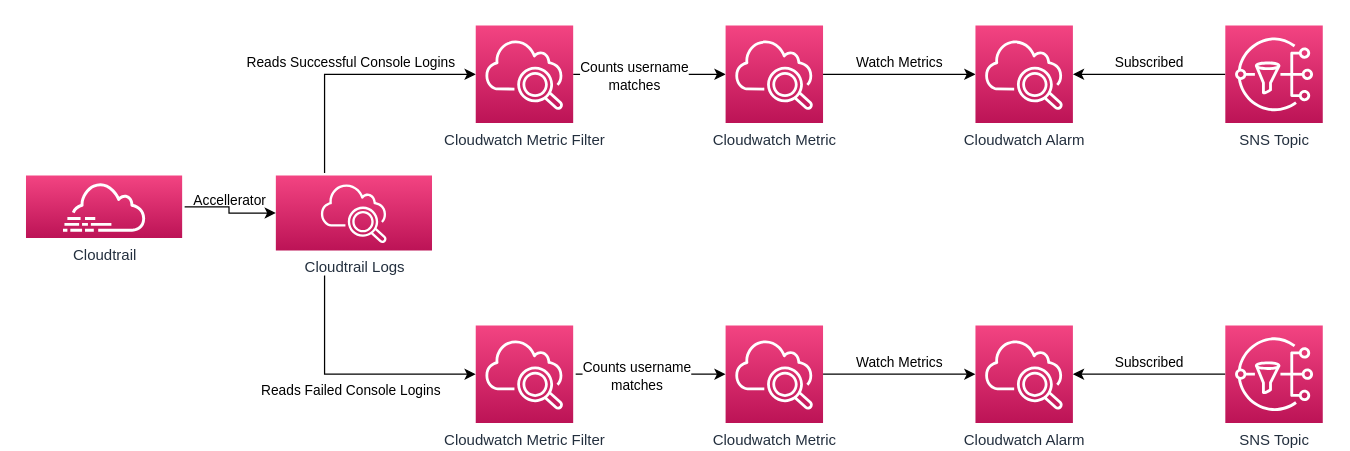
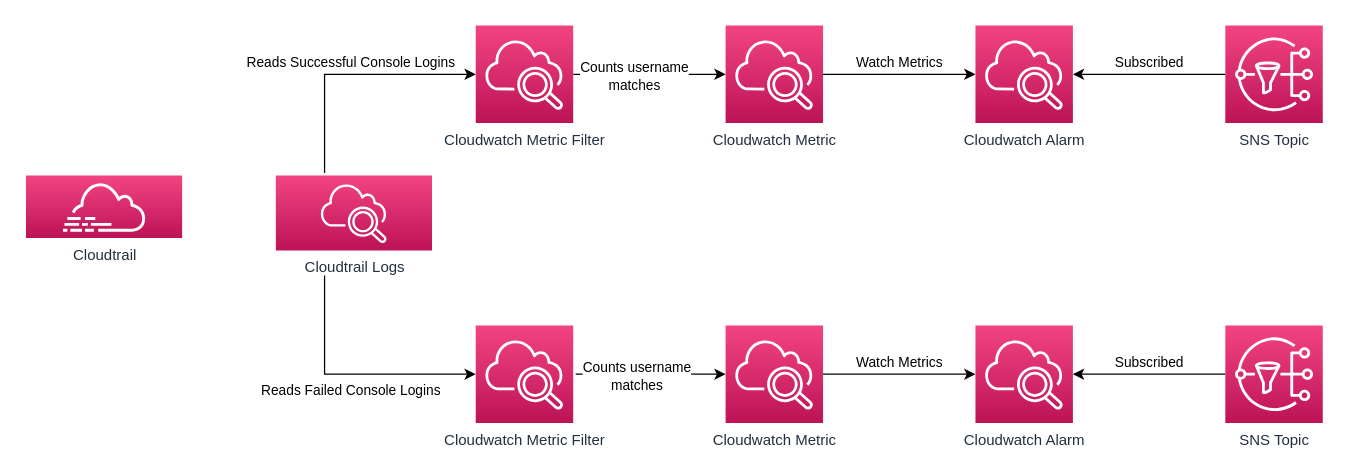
  <mxCell id="0" />
  <mxCell id="1" parent="0" />
  <mxCell id="2" style="edgeStyle=orthogonalEdgeStyle;rounded=0;orthogonalLoop=1;jettySize=auto;html=1;entryX=0;entryY=0.5;entryDx=0;entryDy=0;entryPerimeter=0;labelBackgroundColor=none;fontColor=#000000;sourcePerimeterSpacing=0;targetPerimeterSpacing=0;strokeColor=#000000;verticalAlign=bottom;" parent="1" source="4" target="6" edge="1"><mxGeometry relative="1" as="geometry" /></mxCell>
  <mxCell id="3" value="Counts username &lt;br&gt;matches" style="edgeLabel;html=1;align=center;verticalAlign=middle;resizable=0;points=[];fontColor=#000000;labelBackgroundColor=#ffffff;labelPosition=center;verticalLabelPosition=middle;" parent="2" vertex="1" connectable="0"><mxGeometry x="-0.207" y="-1" relative="1" as="geometry"><mxPoint as="offset" /></mxGeometry></mxCell>
  <mxCell id="4" value="Cloudwatch Metric Filter" style="points=[[0,0,0],[0.25,0,0],[0.5,0,0],[0.75,0,0],[1,0,0],[0,1,0],[0.25,1,0],[0.5,1,0],[0.75,1,0],[1,1,0],[0,0.25,0],[0,0.5,0],[0,0.75,0],[1,0.25,0],[1,0.5,0],[1,0.75,0]];points=[[0,0,0],[0.25,0,0],[0.5,0,0],[0.75,0,0],[1,0,0],[0,1,0],[0.25,1,0],[0.5,1,0],[0.75,1,0],[1,1,0],[0,0.25,0],[0,0.5,0],[0,0.75,0],[1,0.25,0],[1,0.5,0],[1,0.75,0]];outlineConnect=0;fontColor=#232F3E;gradientColor=#F34482;gradientDirection=north;fillColor=#BC1356;strokeColor=#ffffff;dashed=0;verticalLabelPosition=bottom;verticalAlign=top;align=center;html=1;fontSize=12;fontStyle=0;aspect=fixed;shape=mxgraph.aws4.resourceIcon;resIcon=mxgraph.aws4.cloudwatch_2;" parent="1" vertex="1"><mxGeometry x="380" y="20" width="78" height="78" as="geometry" /></mxCell>
  <mxCell id="5" value="Watch Metrics" style="edgeStyle=orthogonalEdgeStyle;rounded=0;orthogonalLoop=1;jettySize=auto;html=1;labelBackgroundColor=#ffffff;fontColor=#000000;sourcePerimeterSpacing=0;targetPerimeterSpacing=0;strokeColor=#000000;verticalAlign=bottom;" parent="1" source="6" target="12" edge="1"><mxGeometry relative="1" as="geometry" /></mxCell>
  <mxCell id="6" value="Cloudwatch Metric" style="points=[[0,0,0],[0.25,0,0],[0.5,0,0],[0.75,0,0],[1,0,0],[0,1,0],[0.25,1,0],[0.5,1,0],[0.75,1,0],[1,1,0],[0,0.25,0],[0,0.5,0],[0,0.75,0],[1,0.25,0],[1,0.5,0],[1,0.75,0]];points=[[0,0,0],[0.25,0,0],[0.5,0,0],[0.75,0,0],[1,0,0],[0,1,0],[0.25,1,0],[0.5,1,0],[0.75,1,0],[1,1,0],[0,0.25,0],[0,0.5,0],[0,0.75,0],[1,0.25,0],[1,0.5,0],[1,0.75,0]];outlineConnect=0;fontColor=#232F3E;gradientColor=#F34482;gradientDirection=north;fillColor=#BC1356;strokeColor=#ffffff;dashed=0;verticalLabelPosition=bottom;verticalAlign=top;align=center;html=1;fontSize=12;fontStyle=0;aspect=fixed;shape=mxgraph.aws4.resourceIcon;resIcon=mxgraph.aws4.cloudwatch_2;" parent="1" vertex="1"><mxGeometry x="580" y="20" width="78" height="78" as="geometry" /></mxCell>
  <mxCell id="7" value="Reads Successful Console Logins" style="edgeStyle=orthogonalEdgeStyle;rounded=0;orthogonalLoop=1;jettySize=auto;html=1;labelBackgroundColor=none;fontColor=#000000;sourcePerimeterSpacing=2;targetPerimeterSpacing=2;strokeColor=#000000;verticalAlign=bottom;entryX=0;entryY=0.5;entryDx=0;entryDy=0;entryPerimeter=0;" parent="1" source="9" target="4" edge="1"><mxGeometry relative="1" as="geometry"><Array as="points"><mxPoint x="259" y="59" /></Array></mxGeometry></mxCell>
  <mxCell id="8" value="Reads Failed Console Logins" style="edgeStyle=orthogonalEdgeStyle;rounded=0;orthogonalLoop=1;jettySize=auto;html=1;entryX=0;entryY=0.5;entryDx=0;entryDy=0;entryPerimeter=0;sourcePerimeterSpacing=20;verticalAlign=top;" edge="1" parent="1" source="9" target="17"><mxGeometry relative="1" as="geometry"><Array as="points"><mxPoint x="259" y="299" /></Array></mxGeometry></mxCell>
  <mxCell id="9" value="Cloudtrail Logs" style="points=[[0,0,0],[0.25,0,0],[0.5,0,0],[0.75,0,0],[1,0,0],[0,1,0],[0.25,1,0],[0.5,1,0],[0.75,1,0],[1,1,0],[0,0.25,0],[0,0.5,0],[0,0.75,0],[1,0.25,0],[1,0.5,0],[1,0.75,0]];points=[[0,0,0],[0.25,0,0],[0.5,0,0],[0.75,0,0],[1,0,0],[0,1,0],[0.25,1,0],[0.5,1,0],[0.75,1,0],[1,1,0],[0,0.25,0],[0,0.5,0],[0,0.75,0],[1,0.25,0],[1,0.5,0],[1,0.75,0]];outlineConnect=0;fontColor=#232F3E;gradientColor=#F34482;gradientDirection=north;fillColor=#BC1356;strokeColor=#ffffff;dashed=0;verticalLabelPosition=bottom;verticalAlign=top;align=center;html=1;fontSize=12;fontStyle=0;aspect=fixed;shape=mxgraph.aws4.resourceIcon;resIcon=mxgraph.aws4.cloudwatch_2;" parent="1" vertex="1"><mxGeometry x="220" y="140" width="125" height="60" as="geometry" /></mxCell>
- <mxCell id="10" value="Accellerator" style="edgeStyle=orthogonalEdgeStyle;rounded=0;orthogonalLoop=1;jettySize=auto;html=1;entryX=0;entryY=0.5;entryDx=0;entryDy=0;entryPerimeter=0;sourcePerimeterSpacing=2;targetPerimeterSpacing=2;strokeColor=#000000;fontColor=#000000;labelBackgroundColor=none;verticalAlign=bottom;" parent="1" source="11" target="9" edge="1"><mxGeometry relative="1" as="geometry" /></mxCell>
  <mxCell id="11" value="Cloudtrail" style="points=[[0,0,0],[0.25,0,0],[0.5,0,0],[0.75,0,0],[1,0,0],[0,1,0],[0.25,1,0],[0.5,1,0],[0.75,1,0],[1,1,0],[0,0.25,0],[0,0.5,0],[0,0.75,0],[1,0.25,0],[1,0.5,0],[1,0.75,0]];points=[[0,0,0],[0.25,0,0],[0.5,0,0],[0.75,0,0],[1,0,0],[0,1,0],[0.25,1,0],[0.5,1,0],[0.75,1,0],[1,1,0],[0,0.25,0],[0,0.5,0],[0,0.75,0],[1,0.25,0],[1,0.5,0],[1,0.75,0]];outlineConnect=0;fontColor=#232F3E;gradientColor=#F34482;gradientDirection=north;fillColor=#BC1356;strokeColor=#ffffff;dashed=0;verticalLabelPosition=bottom;verticalAlign=top;align=center;html=1;fontSize=12;fontStyle=0;aspect=fixed;shape=mxgraph.aws4.resourceIcon;resIcon=mxgraph.aws4.cloudtrail;" parent="1" vertex="1"><mxGeometry x="20" y="140" width="125" height="50" as="geometry" /></mxCell>
  <mxCell id="12" value="Cloudwatch Alarm" style="points=[[0,0,0],[0.25,0,0],[0.5,0,0],[0.75,0,0],[1,0,0],[0,1,0],[0.25,1,0],[0.5,1,0],[0.75,1,0],[1,1,0],[0,0.25,0],[0,0.5,0],[0,0.75,0],[1,0.25,0],[1,0.5,0],[1,0.75,0]];points=[[0,0,0],[0.25,0,0],[0.5,0,0],[0.75,0,0],[1,0,0],[0,1,0],[0.25,1,0],[0.5,1,0],[0.75,1,0],[1,1,0],[0,0.25,0],[0,0.5,0],[0,0.75,0],[1,0.25,0],[1,0.5,0],[1,0.75,0]];outlineConnect=0;fontColor=#232F3E;gradientColor=#F34482;gradientDirection=north;fillColor=#BC1356;strokeColor=#ffffff;dashed=0;verticalLabelPosition=bottom;verticalAlign=top;align=center;html=1;fontSize=12;fontStyle=0;aspect=fixed;shape=mxgraph.aws4.resourceIcon;resIcon=mxgraph.aws4.cloudwatch_2;" parent="1" vertex="1"><mxGeometry x="780" y="20" width="78" height="78" as="geometry" /></mxCell>
  <mxCell id="13" value="Subscribed" style="edgeStyle=orthogonalEdgeStyle;rounded=0;orthogonalLoop=1;jettySize=auto;html=1;labelBackgroundColor=#ffffff;fontColor=#000000;sourcePerimeterSpacing=0;targetPerimeterSpacing=0;strokeColor=#000000;verticalAlign=bottom;" parent="1" source="14" target="12" edge="1"><mxGeometry relative="1" as="geometry" /></mxCell>
  <mxCell id="14" value="SNS Topic" style="points=[[0,0,0],[0.25,0,0],[0.5,0,0],[0.75,0,0],[1,0,0],[0,1,0],[0.25,1,0],[0.5,1,0],[0.75,1,0],[1,1,0],[0,0.25,0],[0,0.5,0],[0,0.75,0],[1,0.25,0],[1,0.5,0],[1,0.75,0]];outlineConnect=0;fontColor=#232F3E;gradientColor=#F34482;gradientDirection=north;fillColor=#BC1356;strokeColor=#ffffff;dashed=0;verticalLabelPosition=bottom;verticalAlign=top;align=center;html=1;fontSize=12;fontStyle=0;aspect=fixed;shape=mxgraph.aws4.resourceIcon;resIcon=mxgraph.aws4.sns;labelBackgroundColor=none;" parent="1" vertex="1"><mxGeometry x="980" y="20" width="78" height="78" as="geometry" /></mxCell>
  <mxCell id="15" style="edgeStyle=orthogonalEdgeStyle;rounded=0;orthogonalLoop=1;jettySize=auto;html=1;entryX=0;entryY=0.5;entryDx=0;entryDy=0;entryPerimeter=0;labelBackgroundColor=none;fontColor=#000000;sourcePerimeterSpacing=2;targetPerimeterSpacing=2;strokeColor=#000000;verticalAlign=bottom;" edge="1" parent="1" source="17" target="19"><mxGeometry relative="1" as="geometry" /></mxCell>
  <mxCell id="16" value="Counts username &lt;br&gt;matches" style="edgeLabel;html=1;align=center;verticalAlign=middle;resizable=0;points=[];fontColor=#000000;labelBackgroundColor=#ffffff;" vertex="1" connectable="0" parent="15"><mxGeometry x="-0.207" y="-1" relative="1" as="geometry"><mxPoint as="offset" /></mxGeometry></mxCell>
  <mxCell id="17" value="Cloudwatch Metric Filter" style="points=[[0,0,0],[0.25,0,0],[0.5,0,0],[0.75,0,0],[1,0,0],[0,1,0],[0.25,1,0],[0.5,1,0],[0.75,1,0],[1,1,0],[0,0.25,0],[0,0.5,0],[0,0.75,0],[1,0.25,0],[1,0.5,0],[1,0.75,0]];points=[[0,0,0],[0.25,0,0],[0.5,0,0],[0.75,0,0],[1,0,0],[0,1,0],[0.25,1,0],[0.5,1,0],[0.75,1,0],[1,1,0],[0,0.25,0],[0,0.5,0],[0,0.75,0],[1,0.25,0],[1,0.5,0],[1,0.75,0]];outlineConnect=0;fontColor=#232F3E;gradientColor=#F34482;gradientDirection=north;fillColor=#BC1356;strokeColor=#ffffff;dashed=0;verticalLabelPosition=bottom;verticalAlign=top;align=center;html=1;fontSize=12;fontStyle=0;aspect=fixed;shape=mxgraph.aws4.resourceIcon;resIcon=mxgraph.aws4.cloudwatch_2;" vertex="1" parent="1"><mxGeometry x="380" y="260" width="78" height="78" as="geometry" /></mxCell>
  <mxCell id="18" value="Watch Metrics" style="edgeStyle=orthogonalEdgeStyle;rounded=0;orthogonalLoop=1;jettySize=auto;html=1;labelBackgroundColor=#ffffff;fontColor=#000000;sourcePerimeterSpacing=0;targetPerimeterSpacing=0;strokeColor=#000000;verticalAlign=bottom;" edge="1" parent="1" source="19" target="20"><mxGeometry relative="1" as="geometry" /></mxCell>
  <mxCell id="19" value="Cloudwatch Metric" style="points=[[0,0,0],[0.25,0,0],[0.5,0,0],[0.75,0,0],[1,0,0],[0,1,0],[0.25,1,0],[0.5,1,0],[0.75,1,0],[1,1,0],[0,0.25,0],[0,0.5,0],[0,0.75,0],[1,0.25,0],[1,0.5,0],[1,0.75,0]];points=[[0,0,0],[0.25,0,0],[0.5,0,0],[0.75,0,0],[1,0,0],[0,1,0],[0.25,1,0],[0.5,1,0],[0.75,1,0],[1,1,0],[0,0.25,0],[0,0.5,0],[0,0.75,0],[1,0.25,0],[1,0.5,0],[1,0.75,0]];outlineConnect=0;fontColor=#232F3E;gradientColor=#F34482;gradientDirection=north;fillColor=#BC1356;strokeColor=#ffffff;dashed=0;verticalLabelPosition=bottom;verticalAlign=top;align=center;html=1;fontSize=12;fontStyle=0;aspect=fixed;shape=mxgraph.aws4.resourceIcon;resIcon=mxgraph.aws4.cloudwatch_2;" vertex="1" parent="1"><mxGeometry x="580" y="260" width="78" height="78" as="geometry" /></mxCell>
  <mxCell id="20" value="Cloudwatch Alarm" style="points=[[0,0,0],[0.25,0,0],[0.5,0,0],[0.75,0,0],[1,0,0],[0,1,0],[0.25,1,0],[0.5,1,0],[0.75,1,0],[1,1,0],[0,0.25,0],[0,0.5,0],[0,0.75,0],[1,0.25,0],[1,0.5,0],[1,0.75,0]];points=[[0,0,0],[0.25,0,0],[0.5,0,0],[0.75,0,0],[1,0,0],[0,1,0],[0.25,1,0],[0.5,1,0],[0.75,1,0],[1,1,0],[0,0.25,0],[0,0.5,0],[0,0.75,0],[1,0.25,0],[1,0.5,0],[1,0.75,0]];outlineConnect=0;fontColor=#232F3E;gradientColor=#F34482;gradientDirection=north;fillColor=#BC1356;strokeColor=#ffffff;dashed=0;verticalLabelPosition=bottom;verticalAlign=top;align=center;html=1;fontSize=12;fontStyle=0;aspect=fixed;shape=mxgraph.aws4.resourceIcon;resIcon=mxgraph.aws4.cloudwatch_2;" vertex="1" parent="1"><mxGeometry x="780" y="260" width="78" height="78" as="geometry" /></mxCell>
  <mxCell id="21" value="Subscribed" style="edgeStyle=orthogonalEdgeStyle;rounded=0;orthogonalLoop=1;jettySize=auto;html=1;labelBackgroundColor=#ffffff;fontColor=#000000;sourcePerimeterSpacing=0;targetPerimeterSpacing=0;strokeColor=#000000;verticalAlign=bottom;" edge="1" parent="1" source="22" target="20"><mxGeometry relative="1" as="geometry" /></mxCell>
  <mxCell id="22" value="SNS Topic" style="points=[[0,0,0],[0.25,0,0],[0.5,0,0],[0.75,0,0],[1,0,0],[0,1,0],[0.25,1,0],[0.5,1,0],[0.75,1,0],[1,1,0],[0,0.25,0],[0,0.5,0],[0,0.75,0],[1,0.25,0],[1,0.5,0],[1,0.75,0]];outlineConnect=0;fontColor=#232F3E;gradientColor=#F34482;gradientDirection=north;fillColor=#BC1356;strokeColor=#ffffff;dashed=0;verticalLabelPosition=bottom;verticalAlign=top;align=center;html=1;fontSize=12;fontStyle=0;aspect=fixed;shape=mxgraph.aws4.resourceIcon;resIcon=mxgraph.aws4.sns;labelBackgroundColor=none;" vertex="1" parent="1"><mxGeometry x="980" y="260" width="78" height="78" as="geometry" /></mxCell>
